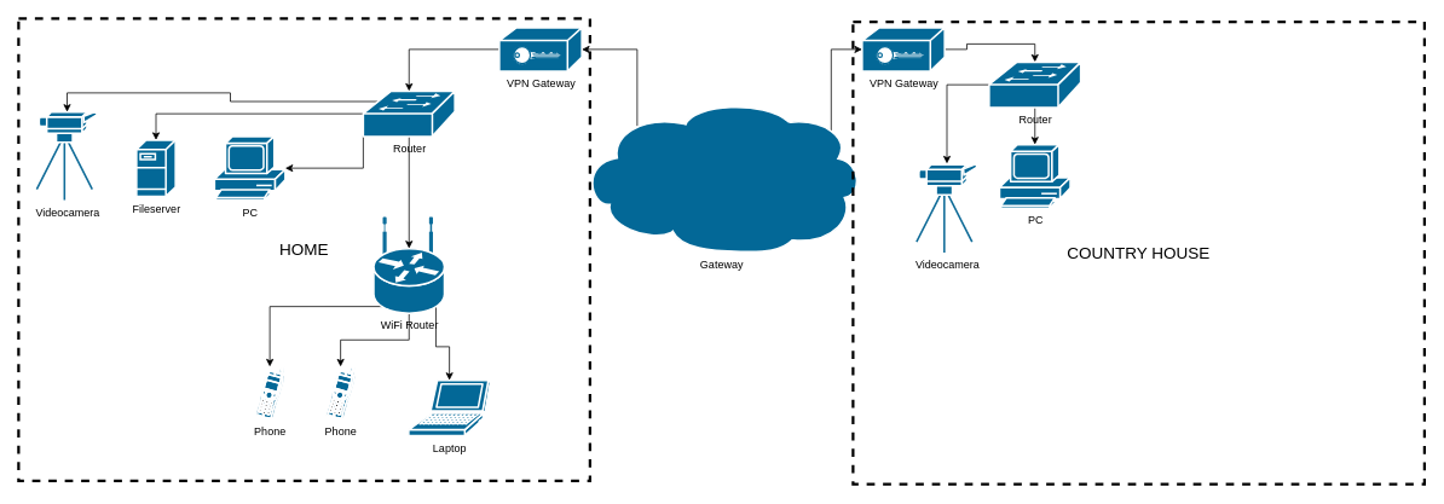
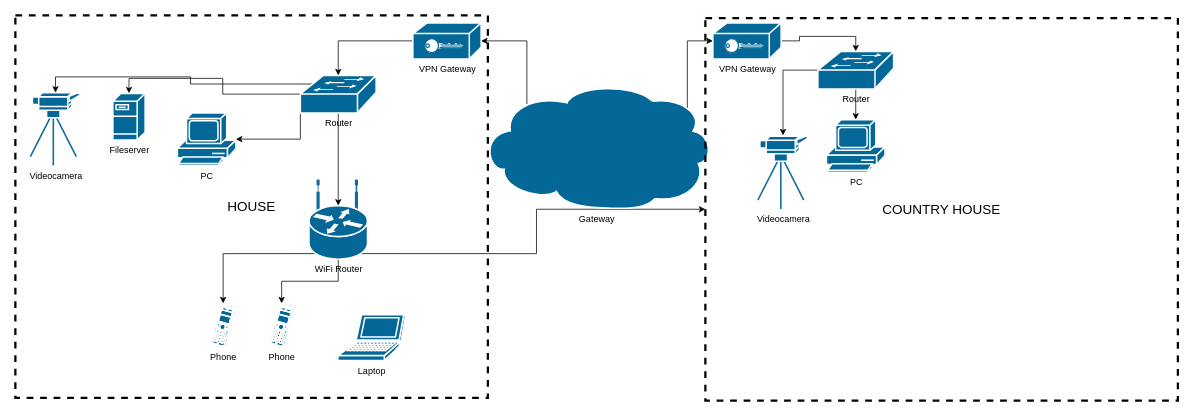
  <mxCell id="0" />
  <mxCell id="1" parent="0" />
  <mxCell id="2" value="PC" style="shape=mxgraph.cisco.computers_and_peripherals.pc;sketch=0;html=1;pointerEvents=1;dashed=0;fillColor=#036897;strokeColor=#ffffff;strokeWidth=2;verticalLabelPosition=bottom;verticalAlign=top;align=center;outlineConnect=0;" vertex="1" parent="1"><mxGeometry x="236" y="150" width="78" height="70" as="geometry" /></mxCell>
  <mxCell id="3" value="Laptop" style="shape=mxgraph.cisco.computers_and_peripherals.laptop;sketch=0;html=1;pointerEvents=1;dashed=0;fillColor=#036897;strokeColor=#ffffff;strokeWidth=2;verticalLabelPosition=bottom;verticalAlign=top;align=center;outlineConnect=0;" vertex="1" parent="1"><mxGeometry x="450" y="419" width="90" height="61" as="geometry" /></mxCell>
  <mxCell id="4" style="edgeStyle=orthogonalEdgeStyle;rounded=0;orthogonalLoop=1;jettySize=auto;html=1;exitX=0.5;exitY=0.98;exitDx=0;exitDy=0;exitPerimeter=0;entryX=0.5;entryY=0.32;entryDx=0;entryDy=0;entryPerimeter=0;" edge="1" parent="1" source="8" target="12"><mxGeometry relative="1" as="geometry" /></mxCell>
  <mxCell id="5" style="edgeStyle=orthogonalEdgeStyle;rounded=0;orthogonalLoop=1;jettySize=auto;html=1;exitX=0;exitY=0.98;exitDx=0;exitDy=0;exitPerimeter=0;" edge="1" parent="1" source="8" target="2"><mxGeometry relative="1" as="geometry" /></mxCell>
  <mxCell id="6" style="edgeStyle=orthogonalEdgeStyle;rounded=0;orthogonalLoop=1;jettySize=auto;html=1;exitX=0;exitY=0.5;exitDx=0;exitDy=0;exitPerimeter=0;entryX=0.5;entryY=0;entryDx=0;entryDy=0;entryPerimeter=0;" edge="1" parent="1" source="8" target="15"><mxGeometry relative="1" as="geometry" /></mxCell>
  <mxCell id="7" style="edgeStyle=orthogonalEdgeStyle;rounded=0;orthogonalLoop=1;jettySize=auto;html=1;exitX=0.16;exitY=0.23;exitDx=0;exitDy=0;exitPerimeter=0;entryX=0.5;entryY=0.01;entryDx=0;entryDy=0;entryPerimeter=0;" edge="1" parent="1" source="8" target="26"><mxGeometry relative="1" as="geometry" /></mxCell>
  <mxCell id="8" value="Router" style="shape=mxgraph.cisco.switches.workgroup_switch;sketch=0;html=1;pointerEvents=1;dashed=0;fillColor=#036897;strokeColor=#ffffff;strokeWidth=2;verticalLabelPosition=bottom;verticalAlign=top;align=center;outlineConnect=0;" vertex="1" parent="1"><mxGeometry x="400" y="100" width="101" height="50" as="geometry" /></mxCell>
  <mxCell id="9" style="edgeStyle=orthogonalEdgeStyle;rounded=0;orthogonalLoop=1;jettySize=auto;html=1;exitX=0.12;exitY=0.93;exitDx=0;exitDy=0;exitPerimeter=0;entryX=0.5;entryY=0;entryDx=0;entryDy=0;entryPerimeter=0;" edge="1" parent="1" source="12" target="13"><mxGeometry relative="1" as="geometry" /></mxCell>
  <mxCell id="10" style="edgeStyle=orthogonalEdgeStyle;rounded=0;orthogonalLoop=1;jettySize=auto;html=1;exitX=0.5;exitY=1;exitDx=0;exitDy=0;exitPerimeter=0;entryX=0.5;entryY=0;entryDx=0;entryDy=0;entryPerimeter=0;" edge="1" parent="1" source="12" target="14"><mxGeometry relative="1" as="geometry" /></mxCell>
- <mxCell id="11" style="edgeStyle=orthogonalEdgeStyle;rounded=0;orthogonalLoop=1;jettySize=auto;html=1;exitX=0.88;exitY=0.93;exitDx=0;exitDy=0;exitPerimeter=0;" edge="1" parent="1" source="12" target="3"><mxGeometry relative="1" as="geometry" /></mxCell>
+ <mxCell id="11" style="edgeStyle=orthogonalEdgeStyle;rounded=0;orthogonalLoop=1;jettySize=auto;html=1;exitX=0.88;exitY=0.93;exitDx=0;exitDy=0;exitPerimeter=0;" edge="1" parent="1" source="12" target="30"><mxGeometry relative="1" as="geometry" /></mxCell>
  <mxCell id="12" value="WiFi Router" style="shape=mxgraph.cisco.routers.wireless_router;sketch=0;html=1;pointerEvents=1;dashed=0;fillColor=#036897;strokeColor=#ffffff;strokeWidth=2;verticalLabelPosition=bottom;verticalAlign=top;align=center;outlineConnect=0;" vertex="1" parent="1"><mxGeometry x="411.5" y="240" width="78" height="105" as="geometry" /></mxCell>
  <mxCell id="13" value="Phone" style="shape=mxgraph.cisco.modems_and_phones.cell_phone;sketch=0;html=1;pointerEvents=1;dashed=0;fillColor=#036897;strokeColor=#ffffff;strokeWidth=2;verticalLabelPosition=bottom;verticalAlign=top;align=center;outlineConnect=0;" vertex="1" parent="1"><mxGeometry x="280" y="404" width="34" height="58" as="geometry" /></mxCell>
  <mxCell id="14" value="Phone" style="shape=mxgraph.cisco.modems_and_phones.cell_phone;sketch=0;html=1;pointerEvents=1;dashed=0;fillColor=#036897;strokeColor=#ffffff;strokeWidth=2;verticalLabelPosition=bottom;verticalAlign=top;align=center;outlineConnect=0;" vertex="1" parent="1"><mxGeometry x="358" y="404" width="34" height="58" as="geometry" /></mxCell>
- <mxCell id="15" value="Fileserver" style="shape=mxgraph.cisco.servers.fileserver;sketch=0;html=1;pointerEvents=1;dashed=0;fillColor=#036897;strokeColor=#ffffff;strokeWidth=2;verticalLabelPosition=bottom;verticalAlign=top;align=center;outlineConnect=0;" vertex="1" parent="1"><mxGeometry x="150" y="154" width="43" height="62" as="geometry" /></mxCell>
+ <mxCell id="15" value="Fileserver" style="shape=mxgraph.cisco.servers.fileserver;sketch=0;html=1;pointerEvents=1;dashed=0;fillColor=#036897;strokeColor=#ffffff;strokeWidth=2;verticalLabelPosition=bottom;verticalAlign=top;align=center;outlineConnect=0;" vertex="1" parent="1"><mxGeometry x="150" y="124" width="43" height="62" as="geometry" /></mxCell>
  <mxCell id="16" style="edgeStyle=orthogonalEdgeStyle;rounded=0;orthogonalLoop=1;jettySize=auto;html=1;exitX=0;exitY=0.5;exitDx=0;exitDy=0;exitPerimeter=0;entryX=0.5;entryY=0;entryDx=0;entryDy=0;entryPerimeter=0;" edge="1" parent="1" source="17" target="8"><mxGeometry relative="1" as="geometry" /></mxCell>
  <mxCell id="17" value="VPN Gateway" style="shape=mxgraph.cisco.hubs_and_gateways.vpn_gateway;sketch=0;html=1;pointerEvents=1;dashed=0;fillColor=#036897;strokeColor=#ffffff;strokeWidth=2;verticalLabelPosition=bottom;verticalAlign=top;align=center;outlineConnect=0;" vertex="1" parent="1"><mxGeometry x="550" y="30" width="91" height="48" as="geometry" /></mxCell>
  <mxCell id="18" style="edgeStyle=orthogonalEdgeStyle;rounded=0;orthogonalLoop=1;jettySize=auto;html=1;exitX=1;exitY=0.5;exitDx=0;exitDy=0;exitPerimeter=0;entryX=0.5;entryY=0;entryDx=0;entryDy=0;entryPerimeter=0;" edge="1" parent="1" source="19" target="25"><mxGeometry relative="1" as="geometry" /></mxCell>
  <mxCell id="19" value="VPN Gateway" style="shape=mxgraph.cisco.hubs_and_gateways.vpn_gateway;sketch=0;html=1;pointerEvents=1;dashed=0;fillColor=#036897;strokeColor=#ffffff;strokeWidth=2;verticalLabelPosition=bottom;verticalAlign=top;align=center;outlineConnect=0;" vertex="1" parent="1"><mxGeometry x="950" y="30" width="91" height="48" as="geometry" /></mxCell>
  <mxCell id="20" style="edgeStyle=orthogonalEdgeStyle;rounded=0;orthogonalLoop=1;jettySize=auto;html=1;exitX=0.2;exitY=0.17;exitDx=0;exitDy=0;exitPerimeter=0;entryX=1;entryY=0.5;entryDx=0;entryDy=0;entryPerimeter=0;" edge="1" parent="1" source="22" target="17"><mxGeometry relative="1" as="geometry" /></mxCell>
  <mxCell id="21" style="edgeStyle=orthogonalEdgeStyle;rounded=0;orthogonalLoop=1;jettySize=auto;html=1;exitX=0.89;exitY=0.2;exitDx=0;exitDy=0;exitPerimeter=0;entryX=0;entryY=0.5;entryDx=0;entryDy=0;entryPerimeter=0;" edge="1" parent="1" source="22" target="19"><mxGeometry relative="1" as="geometry" /></mxCell>
  <mxCell id="22" value="Gateway" style="shape=mxgraph.cisco.storage.cloud;sketch=0;html=1;pointerEvents=1;dashed=0;fillColor=#036897;strokeColor=#ffffff;strokeWidth=2;verticalLabelPosition=bottom;verticalAlign=top;align=center;outlineConnect=0;" vertex="1" parent="1"><mxGeometry x="640" y="110" width="310" height="168" as="geometry" /></mxCell>
  <mxCell id="23" style="edgeStyle=orthogonalEdgeStyle;rounded=0;orthogonalLoop=1;jettySize=auto;html=1;exitX=0.5;exitY=0.98;exitDx=0;exitDy=0;exitPerimeter=0;" edge="1" parent="1" source="25" target="27"><mxGeometry relative="1" as="geometry" /></mxCell>
  <mxCell id="24" style="edgeStyle=orthogonalEdgeStyle;rounded=0;orthogonalLoop=1;jettySize=auto;html=1;exitX=0.98;exitY=0.5;exitDx=0;exitDy=0;exitPerimeter=0;" edge="1" parent="1" source="25" target="28"><mxGeometry relative="1" as="geometry" /></mxCell>
  <mxCell id="25" value="Router" style="shape=mxgraph.cisco.switches.workgroup_switch;sketch=0;html=1;pointerEvents=1;dashed=0;fillColor=#036897;strokeColor=#ffffff;strokeWidth=2;verticalLabelPosition=bottom;verticalAlign=top;align=center;outlineConnect=0;" vertex="1" parent="1"><mxGeometry x="1090" y="68" width="101" height="50" as="geometry" /></mxCell>
  <mxCell id="26" value="Videocamera" style="shape=mxgraph.cisco.computers_and_peripherals.video_camera;sketch=0;html=1;pointerEvents=1;dashed=0;fillColor=#036897;strokeColor=#ffffff;strokeWidth=2;verticalLabelPosition=bottom;verticalAlign=top;align=center;outlineConnect=0;" vertex="1" parent="1"><mxGeometry x="40" y="122" width="67" height="98" as="geometry" /></mxCell>
  <mxCell id="27" value="PC" style="shape=mxgraph.cisco.computers_and_peripherals.pc;sketch=0;html=1;pointerEvents=1;dashed=0;fillColor=#036897;strokeColor=#ffffff;strokeWidth=2;verticalLabelPosition=bottom;verticalAlign=top;align=center;outlineConnect=0;" vertex="1" parent="1"><mxGeometry x="1101.5" y="159" width="78" height="70" as="geometry" /></mxCell>
  <mxCell id="28" value="Videocamera" style="shape=mxgraph.cisco.computers_and_peripherals.video_camera;sketch=0;html=1;pointerEvents=1;dashed=0;fillColor=#036897;strokeColor=#ffffff;strokeWidth=2;verticalLabelPosition=bottom;verticalAlign=top;align=center;outlineConnect=0;" vertex="1" parent="1"><mxGeometry x="1010" y="180" width="67" height="98" as="geometry" /></mxCell>
- <mxCell id="29" value="&lt;font style=&quot;font-size: 18px;&quot;&gt;HOME&lt;/font&gt;" style="whiteSpace=wrap;html=1;fillColor=none;dashed=1;strokeWidth=3;" vertex="1" parent="1"><mxGeometry x="20" y="20" width="630" height="510" as="geometry" /></mxCell>
+ <mxCell id="29" value="&lt;font style=&quot;font-size: 18px;&quot;&gt;HOUSE&lt;/font&gt;" style="whiteSpace=wrap;html=1;fillColor=none;dashed=1;strokeWidth=3;" vertex="1" parent="1"><mxGeometry x="20" y="20" width="630" height="510" as="geometry" /></mxCell>
  <mxCell id="30" value="&lt;font size=&quot;4&quot;&gt;COUNTRY HOUSE&lt;/font&gt;" style="whiteSpace=wrap;html=1;fillColor=none;dashed=1;strokeWidth=3;" vertex="1" parent="1"><mxGeometry x="940" y="23.5" width="630" height="510" as="geometry" /></mxCell>
